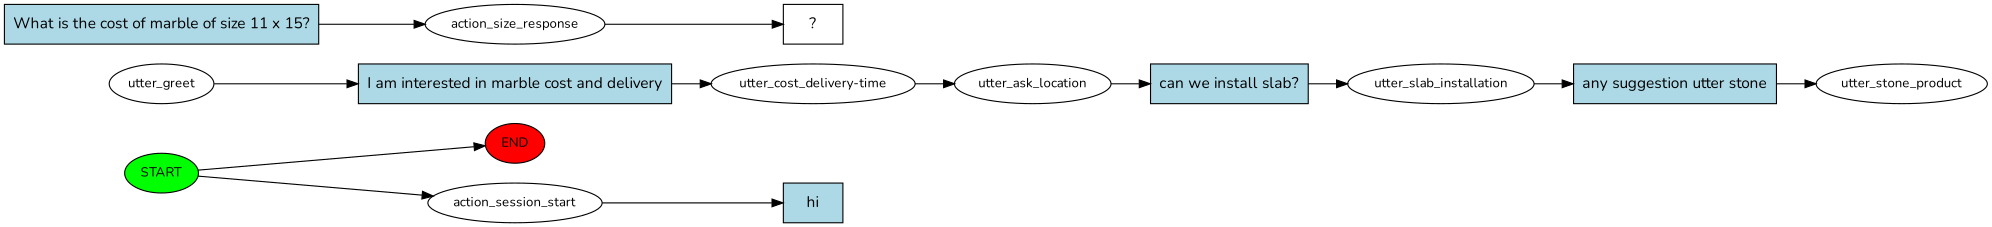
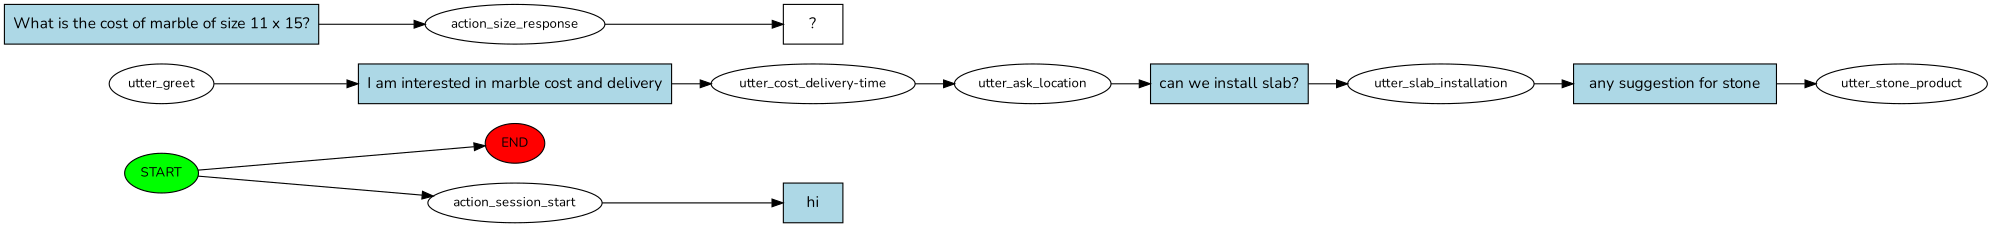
  digraph {
    fontname=Nunito
    rankdir=LR
    node [fontname=Nunito fontsize=12]
    edge [fontname=Nunito]
    n1 [fillcolor=green label=START style=filled]
    n2 [fillcolor=red label=END style=filled]
    n3 [label=action_session_start]
    n4 [fillcolor=lightblue label=hi shape=rect style=filled fontsize=""]
    n5 [label=utter_greet]
    n6 [fillcolor=lightblue label="I am interested in marble cost and delivery" shape=rect style=filled fontsize=""]
    n7 [label="utter_cost_delivery-time"]
    n8 [label=utter_ask_location]
    n9 [fillcolor=lightblue label="can we install slab?" shape=rect style=filled fontsize=""]
    n10 [label=utter_slab_installation]
-   n11 [fillcolor=lightblue label="any suggestion utter stone" shape=rect style=filled fontsize=""]
+   n11 [fillcolor=lightblue label="any suggestion for stone" shape=rect style=filled fontsize=""]
    n12 [label=utter_stone_product]
    n13 [fillcolor=lightblue label="What is the cost of marble of size 11 x 15?" shape=rect style=filled fontsize=""]
    n14 [label=action_size_response]
    n15 [label="  ?  " shape=rect fontsize=""]
    n1 -> n2
    n1 -> n3
    n3 -> n4
    n5 -> n6
    n6 -> n7
    n7 -> n8
    n8 -> n9
    n9 -> n10
    n10 -> n11
    n11 -> n12
    n13 -> n14
    n14 -> n15
  }
